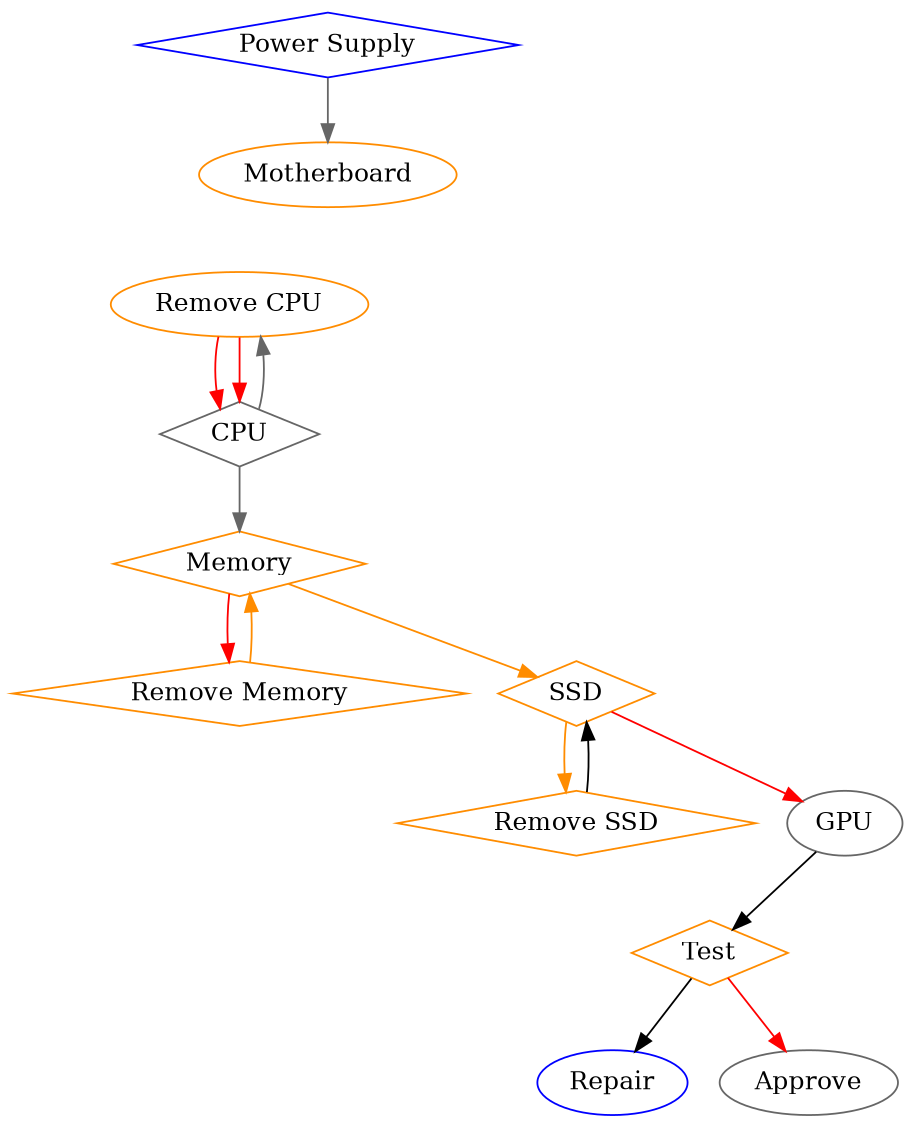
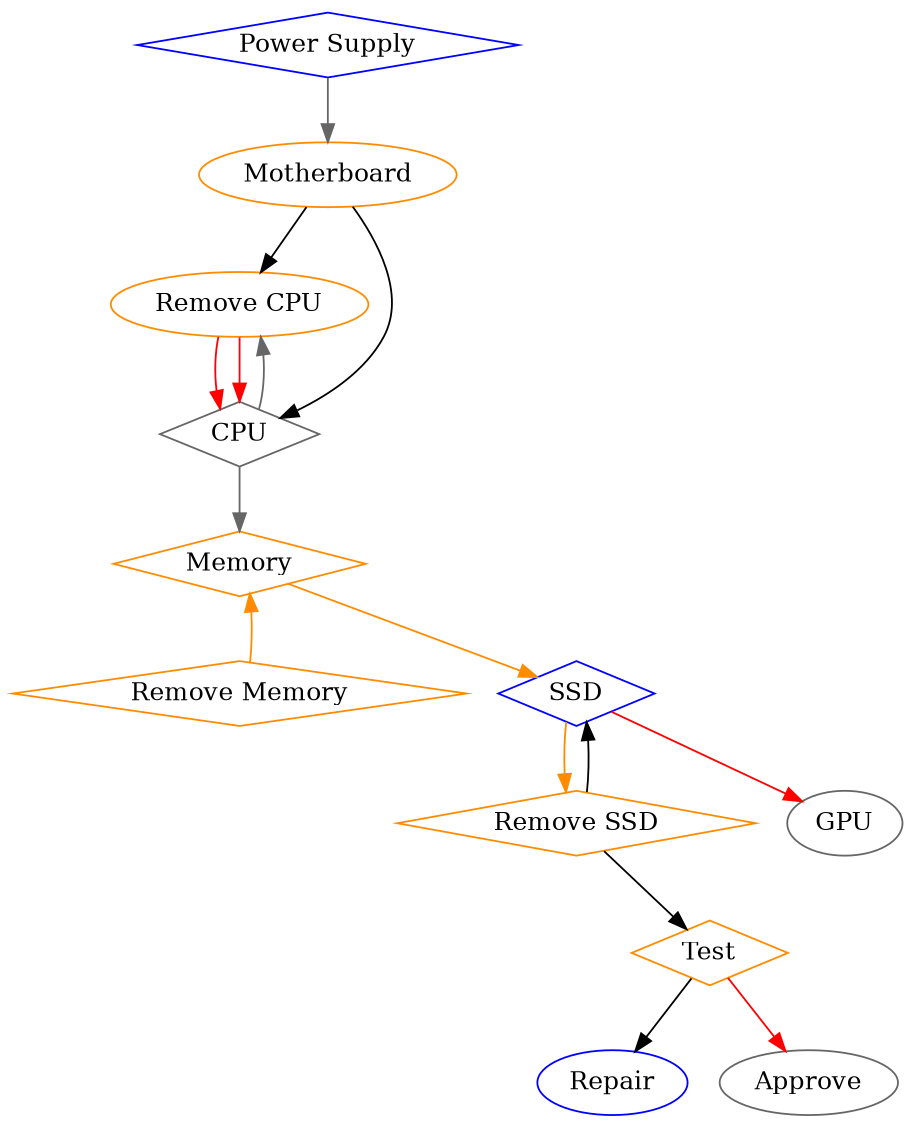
  digraph {
    node [color=darkorange shape=diamond]
    edge [color=black]
    "Power Supply" [color=blue]
    Motherboard [shape=ellipse]
    "Remove CPU" [shape=ellipse]
    CPU [color=gray40]
    Memory
    "Remove Memory"
-   SSD
+   SSD [color=blue]
    "Remove SSD"
    GPU [color=gray40 shape=ellipse]
    Test
    Repair [color=blue shape=ellipse]
    Approve [color=gray40 shape=ellipse]
    "Power Supply" -> Motherboard [color=gray40]
+   Motherboard -> "Remove CPU"
+   Motherboard -> CPU
    "Remove CPU" -> CPU [color=red]
    "Remove CPU" -> CPU [color=red]
    CPU -> "Remove CPU" [color=gray40]
    CPU -> Memory [color=gray40]
-   Memory -> "Remove Memory" [color=red]
    Memory -> SSD [color=darkorange]
    "Remove Memory" -> Memory [color=darkorange]
    SSD -> "Remove SSD" [color=darkorange]
    SSD -> GPU [color=red]
    "Remove SSD" -> SSD
-   GPU -> Test
+   "Remove SSD" -> Test
    Test -> Repair
    Test -> Approve [color=red]
  }
